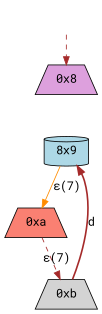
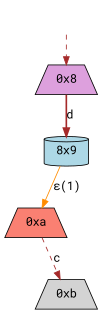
  digraph {
    fontname="Roboto Mono"
    node [fontname="Roboto Mono" style=filled shape=trapezium]
    edge [color=brown fontname="Roboto Mono" style=dashed]
    fake [style=invisible shape=""]
    "0x8" [fillcolor=plum root=true]
    n3 [fillcolor=lightblue label="8x9" shape=cylinder]
    "0xa" [fillcolor=salmon]
    "0xb" [fillcolor=lightgrey]
    fake -> "0x8"
-   "0xb" -> n3 [label=d style=bold]
-   n3 -> "0xa" [color=darkorange label="ε(7)" style=solid]
-   "0xa" -> "0xb" [label="ε(7)"]
+   "0x8" -> n3 [label=d style=bold]
+   n3 -> "0xa" [color=darkorange label="ε(1)" style=solid]
+   "0xa" -> "0xb" [label=c]
  }
